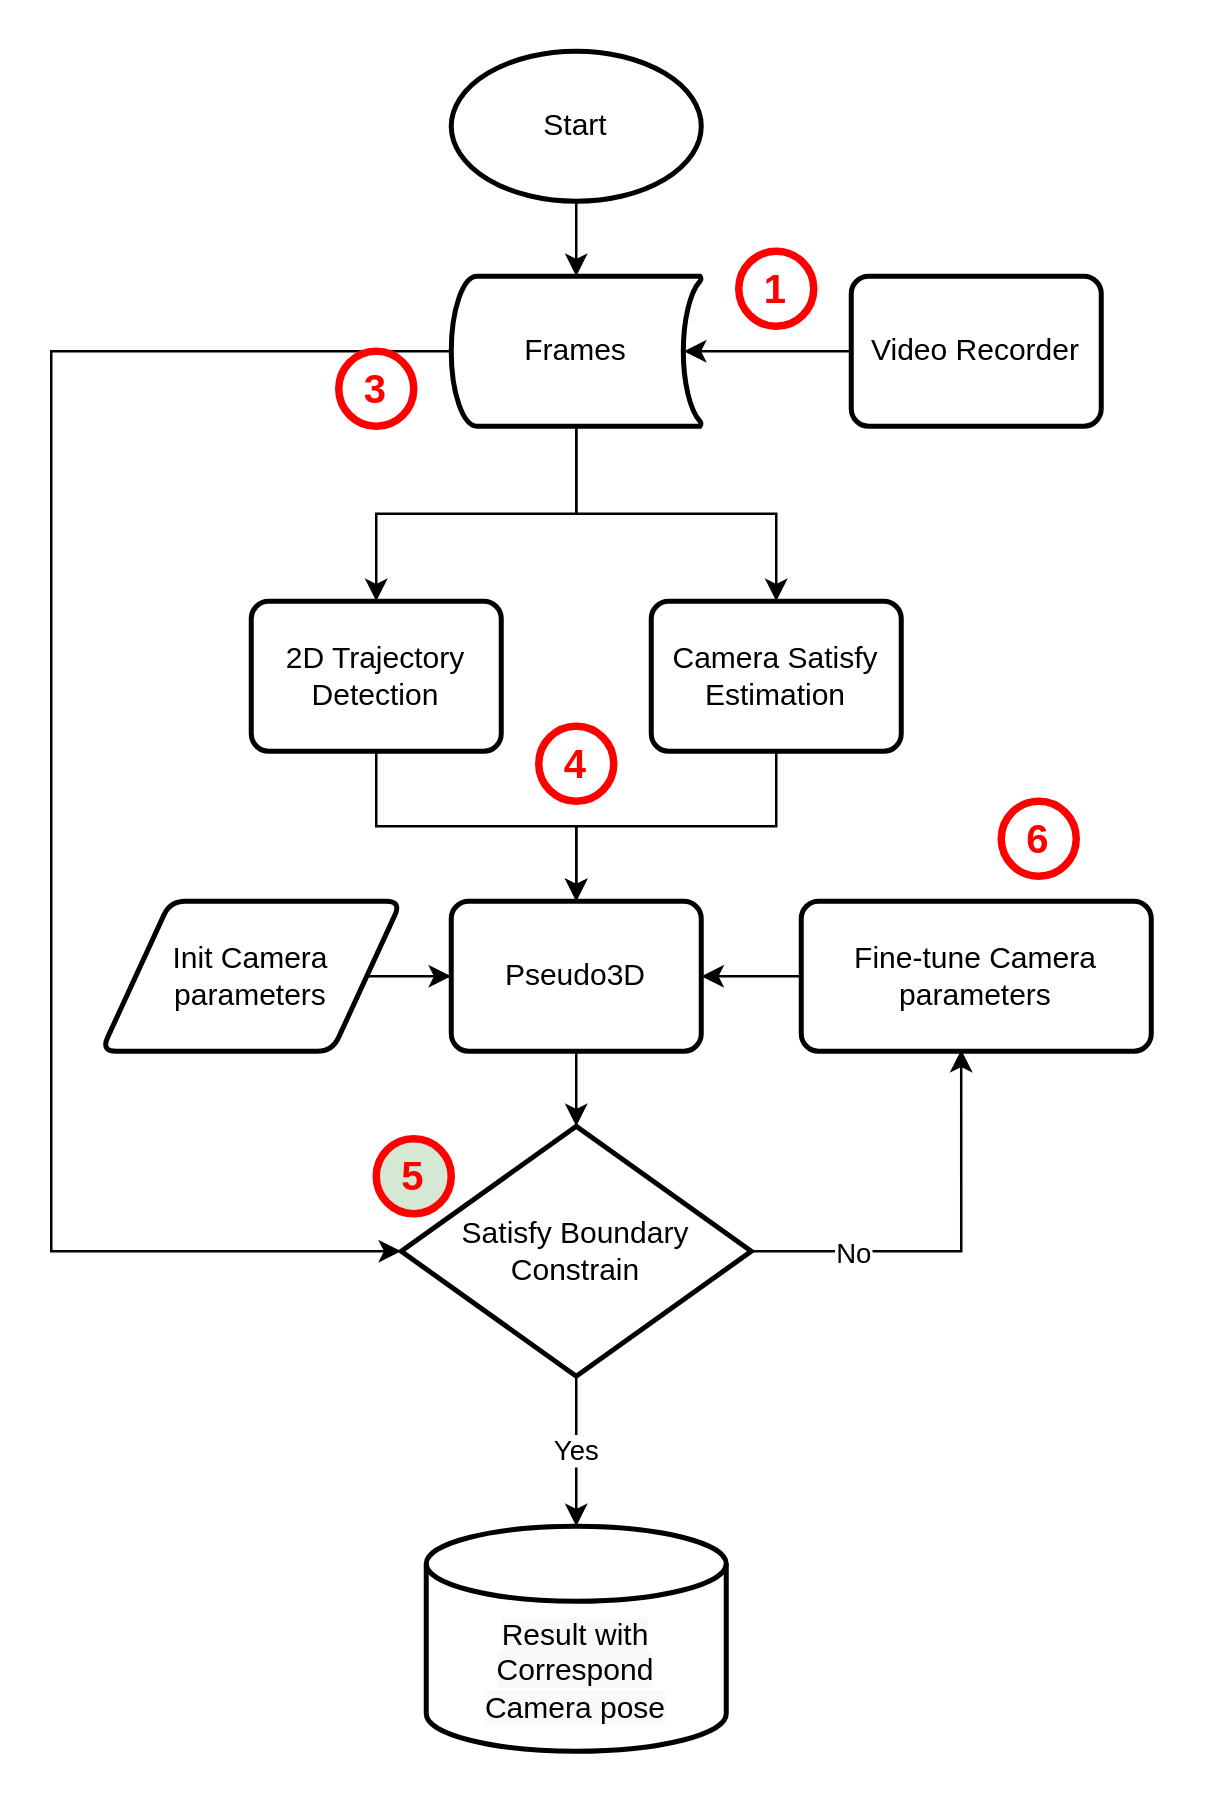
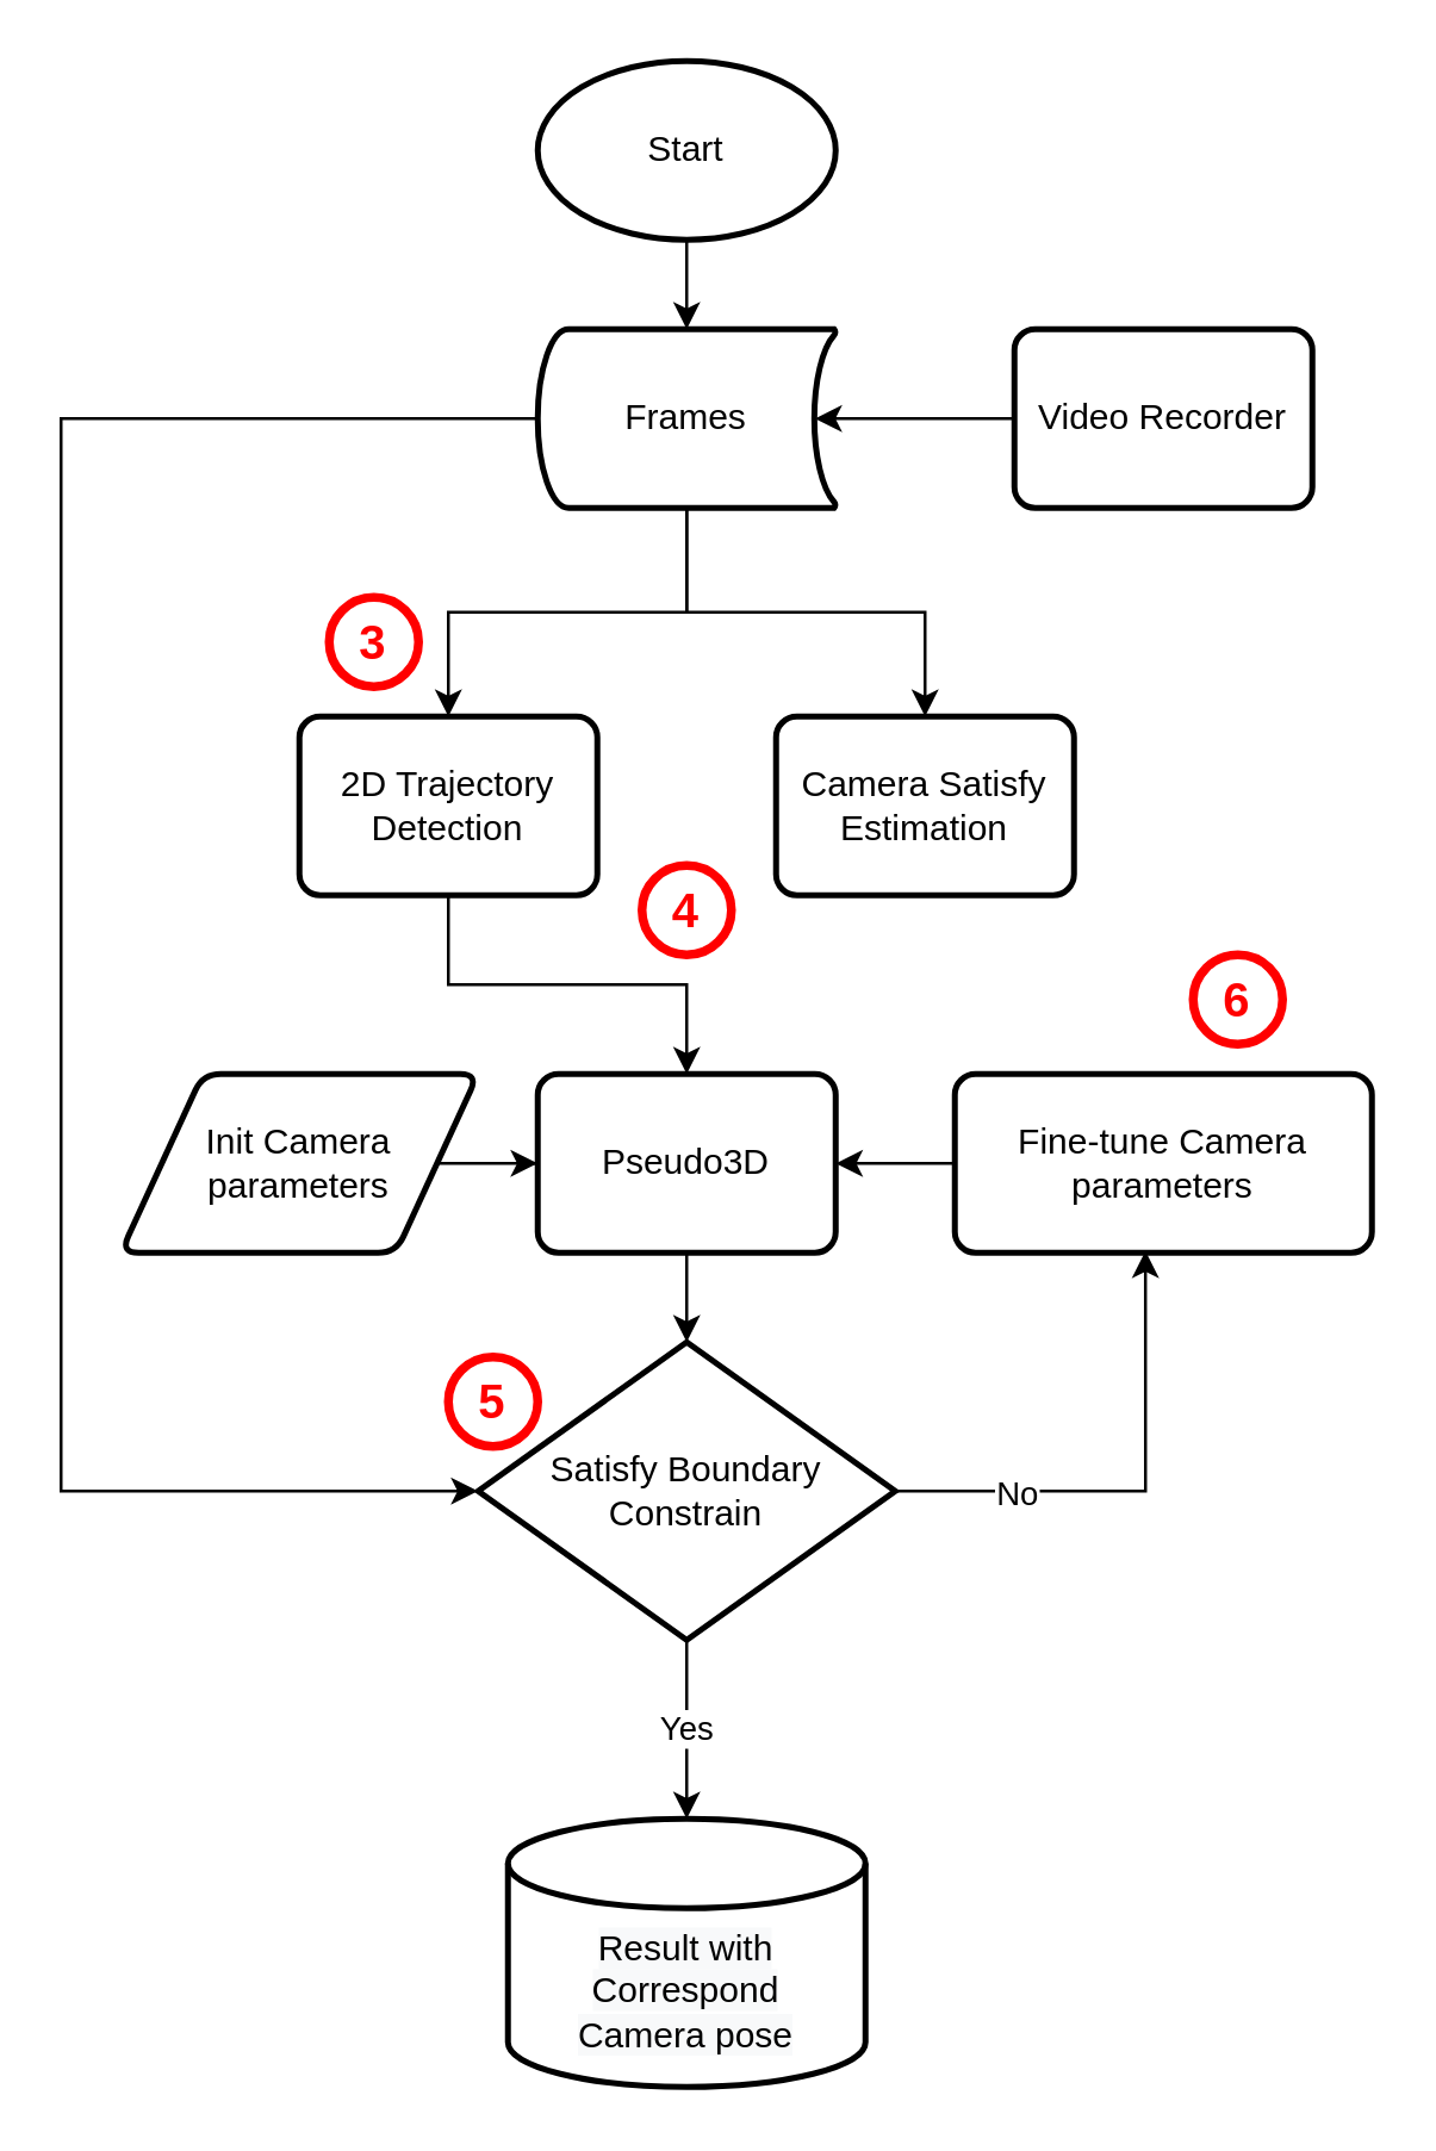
  <mxCell id="0" />
  <mxCell id="1" parent="0" />
  <mxCell id="2" style="edgeStyle=orthogonalEdgeStyle;rounded=0;orthogonalLoop=1;jettySize=auto;html=1;" parent="1" source="5" target="11" edge="1"><mxGeometry relative="1" as="geometry" /></mxCell>
  <mxCell id="3" style="edgeStyle=orthogonalEdgeStyle;rounded=0;orthogonalLoop=1;jettySize=auto;html=1;entryX=0.5;entryY=0;entryDx=0;entryDy=0;" parent="1" source="5" target="13" edge="1"><mxGeometry relative="1" as="geometry" /></mxCell>
  <mxCell id="4" style="edgeStyle=orthogonalEdgeStyle;rounded=0;orthogonalLoop=1;jettySize=auto;html=1;entryX=0;entryY=0.5;entryDx=0;entryDy=0;entryPerimeter=0;exitX=0;exitY=0.5;exitDx=0;exitDy=0;exitPerimeter=0;" parent="1" source="5" target="19" edge="1"><mxGeometry relative="1" as="geometry"><Array as="points"><mxPoint x="20" y="140" /><mxPoint x="20" y="500" /></Array></mxGeometry></mxCell>
  <mxCell id="5" value="Frames" style="strokeWidth=2;html=1;shape=mxgraph.flowchart.stored_data;whiteSpace=wrap;" parent="1" vertex="1"><mxGeometry x="180" y="110" width="100" height="60" as="geometry" /></mxCell>
  <mxCell id="6" style="edgeStyle=orthogonalEdgeStyle;rounded=0;orthogonalLoop=1;jettySize=auto;html=1;entryX=0.5;entryY=0;entryDx=0;entryDy=0;entryPerimeter=0;" parent="1" source="7" target="5" edge="1"><mxGeometry relative="1" as="geometry" /></mxCell>
  <mxCell id="7" value="Start" style="strokeWidth=2;html=1;shape=mxgraph.flowchart.start_1;whiteSpace=wrap;" parent="1" vertex="1"><mxGeometry x="180" y="20" width="100" height="60" as="geometry" /></mxCell>
  <mxCell id="8" style="edgeStyle=orthogonalEdgeStyle;rounded=0;orthogonalLoop=1;jettySize=auto;html=1;entryX=0.93;entryY=0.5;entryDx=0;entryDy=0;entryPerimeter=0;" parent="1" source="9" target="5" edge="1"><mxGeometry relative="1" as="geometry" /></mxCell>
  <mxCell id="9" value="Video Recorder" style="rounded=1;whiteSpace=wrap;html=1;absoluteArcSize=1;arcSize=14;strokeWidth=2;" parent="1" vertex="1"><mxGeometry x="340" y="110" width="100" height="60" as="geometry" /></mxCell>
  <mxCell id="10" style="edgeStyle=orthogonalEdgeStyle;rounded=0;orthogonalLoop=1;jettySize=auto;html=1;" parent="1" source="11" target="15" edge="1"><mxGeometry relative="1" as="geometry" /></mxCell>
  <mxCell id="11" value="2D Trajectory Detection" style="rounded=1;whiteSpace=wrap;html=1;absoluteArcSize=1;arcSize=14;strokeWidth=2;" parent="1" vertex="1"><mxGeometry x="100" y="240" width="100" height="60" as="geometry" /></mxCell>
- <mxCell id="12" style="edgeStyle=orthogonalEdgeStyle;rounded=0;orthogonalLoop=1;jettySize=auto;html=1;" parent="1" source="13" target="15" edge="1"><mxGeometry relative="1" as="geometry" /></mxCell>
  <mxCell id="13" value="Camera Satisfy Estimation" style="rounded=1;whiteSpace=wrap;html=1;absoluteArcSize=1;arcSize=14;strokeWidth=2;" parent="1" vertex="1"><mxGeometry x="260" y="240" width="100" height="60" as="geometry" /></mxCell>
  <mxCell id="14" style="edgeStyle=orthogonalEdgeStyle;rounded=0;orthogonalLoop=1;jettySize=auto;html=1;exitX=0.5;exitY=1;exitDx=0;exitDy=0;" parent="1" source="15" target="19" edge="1"><mxGeometry relative="1" as="geometry"><mxPoint x="230" y="490" as="targetPoint" /></mxGeometry></mxCell>
  <mxCell id="15" value="Pseudo3D" style="rounded=1;whiteSpace=wrap;html=1;absoluteArcSize=1;arcSize=14;strokeWidth=2;" parent="1" vertex="1"><mxGeometry x="180" y="360" width="100" height="60" as="geometry" /></mxCell>
  <mxCell id="16" style="edgeStyle=orthogonalEdgeStyle;rounded=0;orthogonalLoop=1;jettySize=auto;html=1;entryX=0.457;entryY=0.99;entryDx=0;entryDy=0;entryPerimeter=0;" parent="1" source="19" target="21" edge="1"><mxGeometry relative="1" as="geometry"><mxPoint x="420" y="440" as="targetPoint" /></mxGeometry></mxCell>
  <mxCell id="17" value="No" style="edgeLabel;html=1;align=center;verticalAlign=middle;resizable=0;points=[];" parent="16" vertex="1" connectable="0"><mxGeometry x="-0.076" y="-2" relative="1" as="geometry"><mxPoint x="-36" y="-2" as="offset" /></mxGeometry></mxCell>
  <mxCell id="18" value="Yes" style="edgeStyle=orthogonalEdgeStyle;rounded=0;orthogonalLoop=1;jettySize=auto;html=1;exitX=0.5;exitY=1;exitDx=0;exitDy=0;exitPerimeter=0;" parent="1" source="19" target="24" edge="1"><mxGeometry relative="1" as="geometry"><mxPoint x="230" y="630" as="targetPoint" /><mxPoint x="230" y="570" as="sourcePoint" /><mxPoint as="offset" /></mxGeometry></mxCell>
  <mxCell id="19" value="Satisfy Boundary Constrain" style="strokeWidth=2;html=1;shape=mxgraph.flowchart.decision;whiteSpace=wrap;" parent="1" vertex="1"><mxGeometry x="160" y="450" width="140" height="100" as="geometry" /></mxCell>
  <mxCell id="20" style="edgeStyle=orthogonalEdgeStyle;rounded=0;orthogonalLoop=1;jettySize=auto;html=1;entryX=1;entryY=0.5;entryDx=0;entryDy=0;" parent="1" source="21" target="15" edge="1"><mxGeometry relative="1" as="geometry" /></mxCell>
  <mxCell id="21" value="Fine-tune Camera parameters" style="rounded=1;whiteSpace=wrap;html=1;absoluteArcSize=1;arcSize=14;strokeWidth=2;" parent="1" vertex="1"><mxGeometry x="320" y="360" width="140" height="60" as="geometry" /></mxCell>
  <mxCell id="22" style="edgeStyle=orthogonalEdgeStyle;rounded=0;orthogonalLoop=1;jettySize=auto;html=1;entryX=0;entryY=0.5;entryDx=0;entryDy=0;" parent="1" source="23" target="15" edge="1"><mxGeometry relative="1" as="geometry" /></mxCell>
  <mxCell id="23" value="Init Camera parameters" style="shape=parallelogram;html=1;strokeWidth=2;perimeter=parallelogramPerimeter;whiteSpace=wrap;rounded=1;arcSize=12;size=0.23;" parent="1" vertex="1"><mxGeometry x="40" y="360" width="120" height="60" as="geometry" /></mxCell>
  <mxCell id="24" value="" style="strokeWidth=2;html=1;shape=mxgraph.flowchart.database;whiteSpace=wrap;" parent="1" vertex="1"><mxGeometry x="170" y="610" width="120" height="90" as="geometry" /></mxCell>
  <mxCell id="25" value="&lt;span style=&quot;color: rgb(0, 0, 0); font-family: helvetica; font-size: 12px; font-style: normal; font-weight: 400; letter-spacing: normal; text-indent: 0px; text-transform: none; word-spacing: 0px; background-color: rgb(248, 249, 250); display: inline; float: none;&quot;&gt;Result with Correspond Camera pose&lt;/span&gt;" style="text;whiteSpace=wrap;html=1;align=center;" parent="1" vertex="1"><mxGeometry x="175" y="640" width="110" height="60" as="geometry" /></mxCell>
- <mxCell id="26" value="&lt;b&gt;&lt;font color=&quot;#ff0000&quot; style=&quot;font-size: 16px&quot;&gt;1&lt;/font&gt;&lt;/b&gt;" style="ellipse;whiteSpace=wrap;html=1;aspect=fixed;strokeColor=#FF0000;strokeWidth=3;" vertex="1" parent="1"><mxGeometry x="295" y="100" width="30" height="30" as="geometry" /></mxCell>
- <mxCell id="27" value="&lt;b&gt;&lt;font color=&quot;#ff0000&quot; style=&quot;font-size: 16px&quot;&gt;3&lt;/font&gt;&lt;/b&gt;" style="ellipse;whiteSpace=wrap;html=1;aspect=fixed;strokeColor=#FF0000;strokeWidth=3;" vertex="1" parent="1"><mxGeometry x="135" y="140" width="30" height="30" as="geometry" /></mxCell>
+ <mxCell id="27" value="&lt;b&gt;&lt;font color=&quot;#ff0000&quot; style=&quot;font-size: 16px&quot;&gt;3&lt;/font&gt;&lt;/b&gt;" style="ellipse;whiteSpace=wrap;html=1;aspect=fixed;strokeColor=#FF0000;strokeWidth=3;" vertex="1" parent="1"><mxGeometry x="110" y="200" width="30" height="30" as="geometry" /></mxCell>
  <mxCell id="28" value="&lt;b&gt;&lt;font color=&quot;#ff0000&quot; style=&quot;font-size: 16px&quot;&gt;4&lt;/font&gt;&lt;/b&gt;" style="ellipse;whiteSpace=wrap;html=1;aspect=fixed;strokeColor=#FF0000;strokeWidth=3;" vertex="1" parent="1"><mxGeometry x="215" y="290" width="30" height="30" as="geometry" /></mxCell>
- <mxCell id="29" value="&lt;b&gt;&lt;font color=&quot;#ff0000&quot; style=&quot;font-size: 16px&quot;&gt;5&lt;/font&gt;&lt;/b&gt;" style="ellipse;whiteSpace=wrap;html=1;aspect=fixed;strokeColor=#FF0000;strokeWidth=3;fillColor=#d5e8d4;" vertex="1" parent="1"><mxGeometry x="150" y="455" width="30" height="30" as="geometry" /></mxCell>
+ <mxCell id="29" value="&lt;b&gt;&lt;font color=&quot;#ff0000&quot; style=&quot;font-size: 16px&quot;&gt;5&lt;/font&gt;&lt;/b&gt;" style="ellipse;whiteSpace=wrap;html=1;aspect=fixed;strokeColor=#FF0000;strokeWidth=3;" vertex="1" parent="1"><mxGeometry x="150" y="455" width="30" height="30" as="geometry" /></mxCell>
  <mxCell id="30" value="&lt;b&gt;&lt;font color=&quot;#ff0000&quot; style=&quot;font-size: 16px&quot;&gt;6&lt;/font&gt;&lt;/b&gt;" style="ellipse;whiteSpace=wrap;html=1;aspect=fixed;strokeColor=#FF0000;strokeWidth=3;" vertex="1" parent="1"><mxGeometry x="400" y="320" width="30" height="30" as="geometry" /></mxCell>
